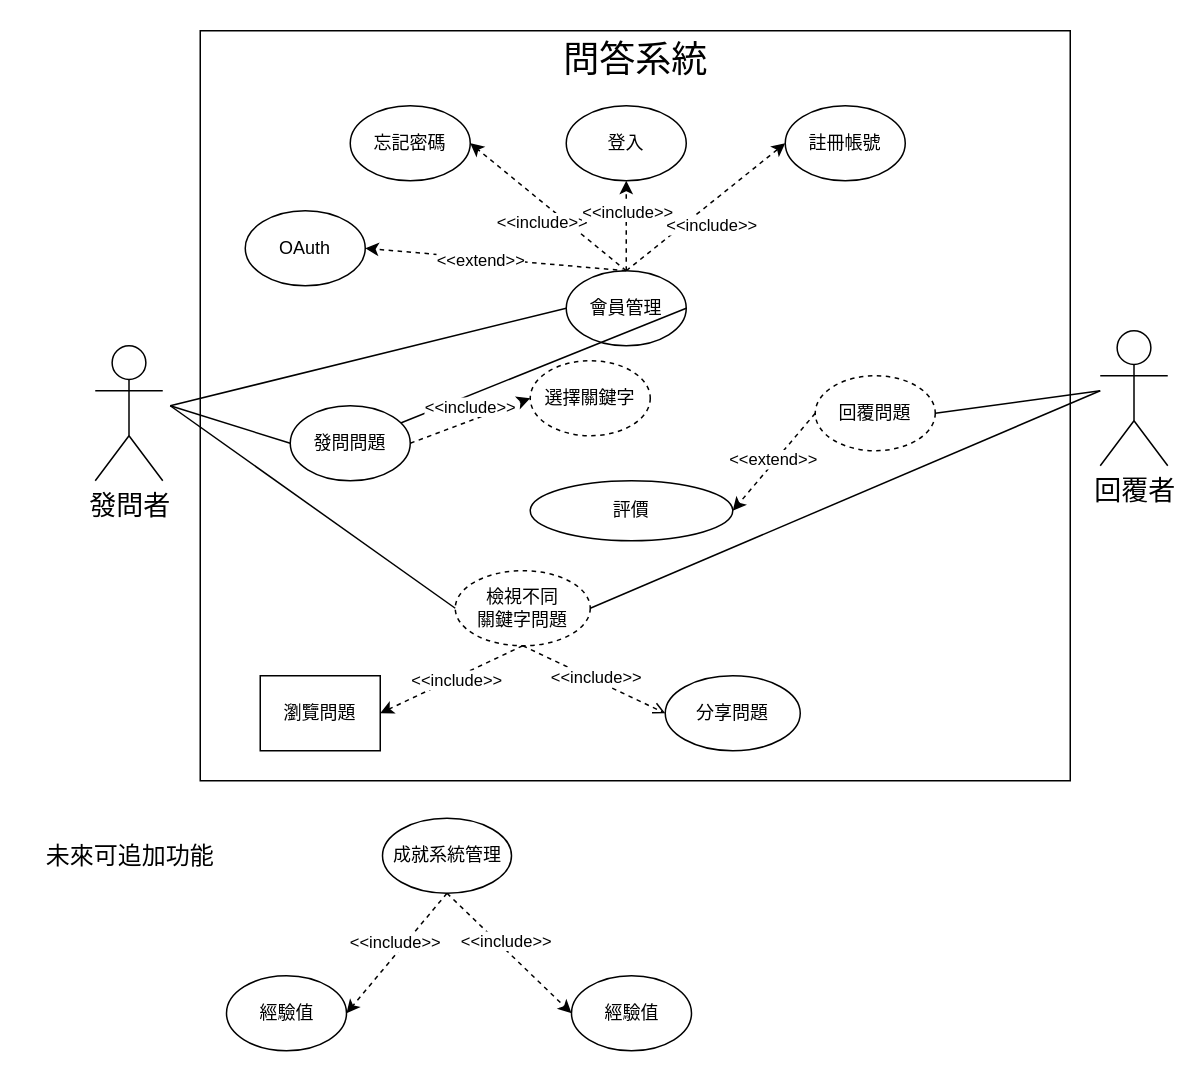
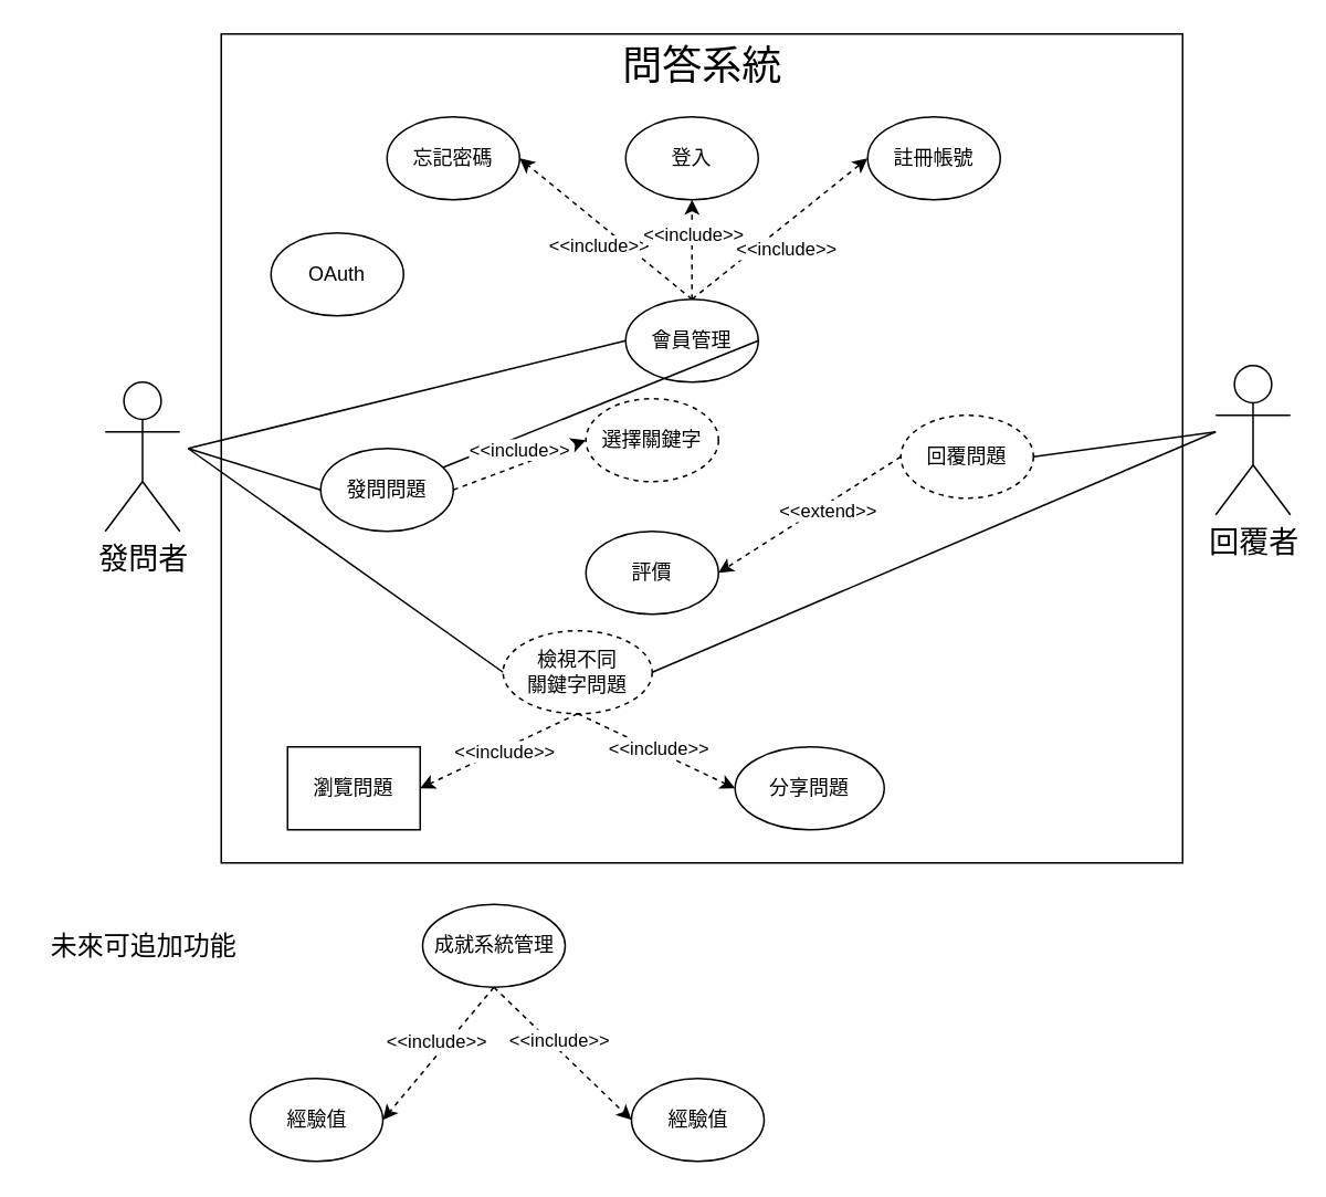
  <mxCell id="0" />
  <mxCell id="1" parent="0" />
  <mxCell id="2" value="&lt;font style=&quot;font-size: 18px&quot;&gt;發問者&lt;/font&gt;" style="shape=umlActor;verticalLabelPosition=bottom;verticalAlign=top;html=1;outlineConnect=0;" vertex="1" parent="1"><mxGeometry x="63" y="230" width="45" height="90" as="geometry" /></mxCell>
  <mxCell id="3" value="&lt;font style=&quot;font-size: 18px&quot;&gt;回覆者&lt;/font&gt;" style="shape=umlActor;verticalLabelPosition=bottom;verticalAlign=top;html=1;outlineConnect=0;" vertex="1" parent="1"><mxGeometry x="733" y="220" width="45" height="90" as="geometry" /></mxCell>
  <mxCell id="4" value="" style="rounded=0;whiteSpace=wrap;html=1;" vertex="1" parent="1"><mxGeometry x="133" y="20" width="580" height="500" as="geometry" /></mxCell>
  <mxCell id="5" value="&lt;font style=&quot;font-size: 24px&quot;&gt;問答系統&lt;/font&gt;" style="text;html=1;align=center;verticalAlign=middle;resizable=0;points=[];autosize=1;strokeColor=none;" vertex="1" parent="1"><mxGeometry x="368" y="30" width="110" height="20" as="geometry" /></mxCell>
  <mxCell id="6" value="會員管理" style="ellipse;whiteSpace=wrap;html=1;" vertex="1" parent="1"><mxGeometry x="377" y="180" width="80" height="50" as="geometry" /></mxCell>
  <mxCell id="7" value="" style="endArrow=none;html=1;entryX=0;entryY=0.5;entryDx=0;entryDy=0;" edge="1" parent="1" target="6"><mxGeometry width="50" height="50" relative="1" as="geometry"><mxPoint x="113" y="270" as="sourcePoint" /><mxPoint x="163" y="220" as="targetPoint" /></mxGeometry></mxCell>
  <mxCell id="8" value="註冊帳號" style="ellipse;whiteSpace=wrap;html=1;" vertex="1" parent="1"><mxGeometry x="523" y="70" width="80" height="50" as="geometry" /></mxCell>
  <mxCell id="9" value="" style="endArrow=classic;html=1;dashed=1;entryX=0;entryY=0.5;entryDx=0;entryDy=0;exitX=0.5;exitY=0;exitDx=0;exitDy=0;" edge="1" parent="1" source="6" target="8"><mxGeometry width="50" height="50" relative="1" as="geometry"><mxPoint x="423" y="140" as="sourcePoint" /><mxPoint x="333" y="170" as="targetPoint" /></mxGeometry></mxCell>
  <mxCell id="10" value="&amp;lt;&amp;lt;include&amp;gt;&amp;gt;" style="edgeLabel;html=1;align=center;verticalAlign=middle;resizable=0;points=[];" vertex="1" connectable="0" parent="9"><mxGeometry x="-0.424" y="2" relative="1" as="geometry"><mxPoint x="27" y="-5" as="offset" /></mxGeometry></mxCell>
  <mxCell id="11" value="忘記密碼" style="ellipse;whiteSpace=wrap;html=1;" vertex="1" parent="1"><mxGeometry x="233" y="70" width="80" height="50" as="geometry" /></mxCell>
  <mxCell id="12" value="" style="endArrow=classic;html=1;dashed=1;entryX=1;entryY=0.5;entryDx=0;entryDy=0;exitX=0.5;exitY=0;exitDx=0;exitDy=0;" edge="1" parent="1" source="6" target="11"><mxGeometry width="50" height="50" relative="1" as="geometry"><mxPoint x="243" y="190" as="sourcePoint" /><mxPoint x="303" y="120" as="targetPoint" /></mxGeometry></mxCell>
  <mxCell id="13" value="&amp;lt;&amp;lt;include&amp;gt;&amp;gt;" style="edgeLabel;html=1;align=center;verticalAlign=middle;resizable=0;points=[];" vertex="1" connectable="0" parent="12"><mxGeometry x="-0.424" y="2" relative="1" as="geometry"><mxPoint x="-25" y="-9" as="offset" /></mxGeometry></mxCell>
  <mxCell id="14" value="登入" style="ellipse;whiteSpace=wrap;html=1;" vertex="1" parent="1"><mxGeometry x="377" y="70" width="80" height="50" as="geometry" /></mxCell>
  <mxCell id="15" value="" style="endArrow=classic;html=1;dashed=1;entryX=0.5;entryY=1;entryDx=0;entryDy=0;exitX=0.5;exitY=0;exitDx=0;exitDy=0;" edge="1" parent="1" source="6" target="14"><mxGeometry width="50" height="50" relative="1" as="geometry"><mxPoint x="427" y="190" as="sourcePoint" /><mxPoint x="533" y="105" as="targetPoint" /></mxGeometry></mxCell>
  <mxCell id="16" value="&amp;lt;&amp;lt;include&amp;gt;&amp;gt;" style="edgeLabel;html=1;align=center;verticalAlign=middle;resizable=0;points=[];" vertex="1" connectable="0" parent="15"><mxGeometry x="-0.424" y="2" relative="1" as="geometry"><mxPoint x="2" y="-23" as="offset" /></mxGeometry></mxCell>
  <mxCell id="17" value="" style="endArrow=none;html=1;exitX=1;exitY=0.5;exitDx=0;exitDy=0;" edge="1" parent="1" source="6" target="18"><mxGeometry width="50" height="50" relative="1" as="geometry"><mxPoint x="123" y="280" as="sourcePoint" /><mxPoint x="387" y="215" as="targetPoint" /></mxGeometry></mxCell>
  <mxCell id="18" value="發問問題" style="ellipse;whiteSpace=wrap;html=1;" vertex="1" parent="1"><mxGeometry x="193" y="270" width="80" height="50" as="geometry" /></mxCell>
  <mxCell id="19" value="選擇關鍵字" style="ellipse;whiteSpace=wrap;html=1;dashed=1;" vertex="1" parent="1"><mxGeometry x="353" y="240" width="80" height="50" as="geometry" /></mxCell>
  <mxCell id="20" value="" style="endArrow=classic;html=1;dashed=1;exitX=1;exitY=0.5;exitDx=0;exitDy=0;entryX=0;entryY=0.5;entryDx=0;entryDy=0;" edge="1" parent="1" source="18" target="19"><mxGeometry width="50" height="50" relative="1" as="geometry"><mxPoint x="403" y="335" as="sourcePoint" /><mxPoint x="323" y="290" as="targetPoint" /></mxGeometry></mxCell>
  <mxCell id="21" value="&amp;lt;&amp;lt;include&amp;gt;&amp;gt;" style="edgeLabel;html=1;align=center;verticalAlign=middle;resizable=0;points=[];" vertex="1" connectable="0" parent="20"><mxGeometry x="-0.424" y="2" relative="1" as="geometry"><mxPoint x="17" y="-14" as="offset" /></mxGeometry></mxCell>
  <mxCell id="22" value="" style="endArrow=none;html=1;entryX=0;entryY=0.5;entryDx=0;entryDy=0;" edge="1" parent="1" target="18"><mxGeometry width="50" height="50" relative="1" as="geometry"><mxPoint x="113" y="270" as="sourcePoint" /><mxPoint x="387" y="215" as="targetPoint" /></mxGeometry></mxCell>
  <mxCell id="23" value="回覆問題" style="ellipse;whiteSpace=wrap;html=1;dashed=1;" vertex="1" parent="1"><mxGeometry x="543" y="250" width="80" height="50" as="geometry" /></mxCell>
  <mxCell id="24" value="" style="endArrow=none;html=1;exitX=1;exitY=0.5;exitDx=0;exitDy=0;" edge="1" parent="1" source="23"><mxGeometry width="50" height="50" relative="1" as="geometry"><mxPoint x="663" y="320" as="sourcePoint" /><mxPoint x="733" y="260" as="targetPoint" /></mxGeometry></mxCell>
  <mxCell id="25" value="" style="endArrow=classic;html=1;dashed=1;exitX=0;exitY=0.5;exitDx=0;exitDy=0;entryX=1;entryY=0.5;entryDx=0;entryDy=0;" edge="1" parent="1" source="23" target="27"><mxGeometry width="50" height="50" relative="1" as="geometry"><mxPoint x="433" y="380" as="sourcePoint" /><mxPoint x="503" y="320" as="targetPoint" /></mxGeometry></mxCell>
  <mxCell id="26" value="&amp;lt;&amp;lt;extend&amp;gt;&amp;gt;" style="edgeLabel;html=1;align=center;verticalAlign=middle;resizable=0;points=[];" vertex="1" connectable="0" parent="25"><mxGeometry x="-0.424" y="2" relative="1" as="geometry"><mxPoint x="-14" y="10" as="offset" /></mxGeometry></mxCell>
- <mxCell id="27" value="評價" style="ellipse;whiteSpace=wrap;html=1;" vertex="1" parent="1"><mxGeometry x="353" y="320" width="135" height="40" as="geometry" /></mxCell>
+ <mxCell id="27" value="評價" style="ellipse;whiteSpace=wrap;html=1;" vertex="1" parent="1"><mxGeometry x="353" y="320" width="80" height="50" as="geometry" /></mxCell>
  <mxCell id="28" value="成就系統管理" style="ellipse;whiteSpace=wrap;html=1;" vertex="1" parent="1"><mxGeometry x="254.5" y="545" width="86" height="50" as="geometry" /></mxCell>
  <mxCell id="29" value="OAuth" style="ellipse;whiteSpace=wrap;html=1;" vertex="1" parent="1"><mxGeometry x="163" y="140" width="80" height="50" as="geometry" /></mxCell>
- <mxCell id="30" value="" style="endArrow=classic;html=1;dashed=1;entryX=1;entryY=0.5;entryDx=0;entryDy=0;exitX=0.5;exitY=0;exitDx=0;exitDy=0;" edge="1" parent="1" source="6" target="29"><mxGeometry width="50" height="50" relative="1" as="geometry"><mxPoint x="377" y="247.5" as="sourcePoint" /><mxPoint x="273" y="162.5" as="targetPoint" /></mxGeometry></mxCell>
- <mxCell id="31" value="&amp;lt;&amp;lt;extend&amp;gt;&amp;gt;" style="edgeLabel;html=1;align=center;verticalAlign=middle;resizable=0;points=[];" vertex="1" connectable="0" parent="30"><mxGeometry x="-0.424" y="2" relative="1" as="geometry"><mxPoint x="-48" y="-5" as="offset" /></mxGeometry></mxCell>
  <mxCell id="32" value="檢視不同&lt;br&gt;關鍵字問題" style="ellipse;whiteSpace=wrap;html=1;dashed=1;" vertex="1" parent="1"><mxGeometry x="303" y="380" width="90" height="50" as="geometry" /></mxCell>
  <mxCell id="33" value="" style="endArrow=none;html=1;entryX=0;entryY=0.5;entryDx=0;entryDy=0;" edge="1" parent="1" target="32"><mxGeometry width="50" height="50" relative="1" as="geometry"><mxPoint x="113" y="270" as="sourcePoint" /><mxPoint x="183" y="355" as="targetPoint" /></mxGeometry></mxCell>
  <mxCell id="34" value="" style="endArrow=none;html=1;entryX=1;entryY=0.5;entryDx=0;entryDy=0;" edge="1" parent="1" target="32"><mxGeometry width="50" height="50" relative="1" as="geometry"><mxPoint x="733" y="260" as="sourcePoint" /><mxPoint x="467" y="517.5" as="targetPoint" /></mxGeometry></mxCell>
  <mxCell id="35" value="分享問題" style="ellipse;whiteSpace=wrap;html=1;" vertex="1" parent="1"><mxGeometry x="443" y="450" width="90" height="50" as="geometry" /></mxCell>
- <mxCell id="36" value="" style="endArrow=open;html=1;dashed=1;exitX=0.5;exitY=1;exitDx=0;exitDy=0;entryX=0;entryY=0.5;entryDx=0;entryDy=0;" edge="1" parent="1" source="32" target="35"><mxGeometry width="50" height="50" relative="1" as="geometry"><mxPoint x="253" y="360" as="sourcePoint" /><mxPoint x="347" y="400" as="targetPoint" /></mxGeometry></mxCell>
+ <mxCell id="36" value="" style="endArrow=classic;html=1;dashed=1;exitX=0.5;exitY=1;exitDx=0;exitDy=0;entryX=0;entryY=0.5;entryDx=0;entryDy=0;" edge="1" parent="1" source="32" target="35"><mxGeometry width="50" height="50" relative="1" as="geometry"><mxPoint x="253" y="360" as="sourcePoint" /><mxPoint x="347" y="400" as="targetPoint" /></mxGeometry></mxCell>
  <mxCell id="37" value="&amp;lt;&amp;lt;include&amp;gt;&amp;gt;" style="edgeLabel;html=1;align=center;verticalAlign=middle;resizable=0;points=[];" vertex="1" connectable="0" parent="36"><mxGeometry x="-0.424" y="2" relative="1" as="geometry"><mxPoint x="21" y="9" as="offset" /></mxGeometry></mxCell>
  <mxCell id="38" value="瀏覽問題" style="whiteSpace=wrap;html=1;rounded=0;" vertex="1" parent="1"><mxGeometry x="173" y="450" width="80" height="50" as="geometry" /></mxCell>
  <mxCell id="39" value="" style="endArrow=classic;html=1;dashed=1;exitX=0.5;exitY=1;exitDx=0;exitDy=0;entryX=1;entryY=0.5;entryDx=0;entryDy=0;" edge="1" parent="1" source="32" target="38"><mxGeometry width="50" height="50" relative="1" as="geometry"><mxPoint x="358" y="440" as="sourcePoint" /><mxPoint x="453" y="495" as="targetPoint" /></mxGeometry></mxCell>
  <mxCell id="40" value="&amp;lt;&amp;lt;include&amp;gt;&amp;gt;" style="edgeLabel;html=1;align=center;verticalAlign=middle;resizable=0;points=[];" vertex="1" connectable="0" parent="39"><mxGeometry x="-0.424" y="2" relative="1" as="geometry"><mxPoint x="-18" y="8" as="offset" /></mxGeometry></mxCell>
  <mxCell id="41" value="&lt;font style=&quot;font-size: 16px&quot;&gt;未來可追加功能&lt;/font&gt;" style="text;html=1;align=center;verticalAlign=middle;resizable=0;points=[];autosize=1;strokeColor=none;" vertex="1" parent="1"><mxGeometry x="20.5" y="560" width="130" height="20" as="geometry" /></mxCell>
  <mxCell id="42" value="經驗值" style="ellipse;whiteSpace=wrap;html=1;" vertex="1" parent="1"><mxGeometry x="150.5" y="650" width="80" height="50" as="geometry" /></mxCell>
  <mxCell id="43" value="" style="endArrow=classic;html=1;dashed=1;exitX=0.5;exitY=1;exitDx=0;exitDy=0;entryX=1;entryY=0.5;entryDx=0;entryDy=0;" edge="1" parent="1" source="28" target="42"><mxGeometry width="50" height="50" relative="1" as="geometry"><mxPoint x="365.5" y="670" as="sourcePoint" /><mxPoint x="220.5" y="675" as="targetPoint" /></mxGeometry></mxCell>
  <mxCell id="44" value="&amp;lt;&amp;lt;include&amp;gt;&amp;gt;" style="edgeLabel;html=1;align=center;verticalAlign=middle;resizable=0;points=[];" vertex="1" connectable="0" parent="43"><mxGeometry x="-0.424" y="2" relative="1" as="geometry"><mxPoint x="-17" y="8" as="offset" /></mxGeometry></mxCell>
  <mxCell id="45" value="經驗值" style="ellipse;whiteSpace=wrap;html=1;" vertex="1" parent="1"><mxGeometry x="380.5" y="650" width="80" height="50" as="geometry" /></mxCell>
  <mxCell id="46" value="" style="endArrow=classic;html=1;dashed=1;exitX=0.5;exitY=1;exitDx=0;exitDy=0;entryX=0;entryY=0.5;entryDx=0;entryDy=0;" edge="1" parent="1" source="28" target="45"><mxGeometry width="50" height="50" relative="1" as="geometry"><mxPoint x="307.5" y="605" as="sourcePoint" /><mxPoint x="390.5" y="640" as="targetPoint" /></mxGeometry></mxCell>
  <mxCell id="47" value="&amp;lt;&amp;lt;include&amp;gt;&amp;gt;" style="edgeLabel;html=1;align=center;verticalAlign=middle;resizable=0;points=[];" vertex="1" connectable="0" parent="46"><mxGeometry x="-0.424" y="2" relative="1" as="geometry"><mxPoint x="14" y="10" as="offset" /></mxGeometry></mxCell>
